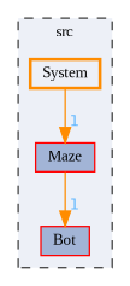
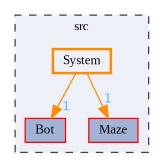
  digraph {
    compound=true
    fontname="Liberation Serif"
    node [color=red fillcolor="#a2b4d6" fontname="Liberation Serif" fontsize=10 shape=box style=filled]
    edge [color=darkorange fontcolor=steelblue1 fontname="Liberation Serif" fontsize=10 headlabel=1 labeldistance=1.5 labelfontname=Helvetica labelfontsize=10 style=solid]
    n1 [height=0.2 label=Bot width=0.4]
    n2 [height=0.2 label=Maze width=0.4]
    n3 [color=darkorange fillcolor="#edf0f7" height=0.2 label=System style="filled,bold" width=0.4]
    subgraph cluster_1 {
      bgcolor="#edf0f7"
      fontsize=10
      label=src
      pencolor=grey25
      style="filled,dashed"
      n1
      n2
      n3
    }
-   n2 -> n1
+   n3 -> n1
    n3 -> n2
  }
